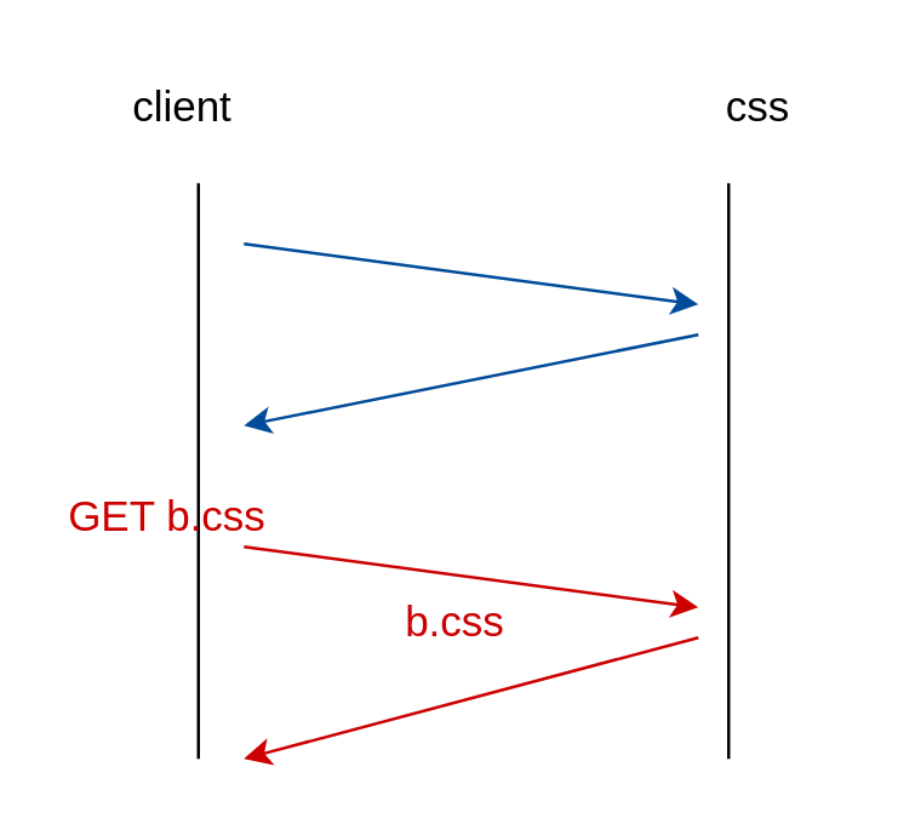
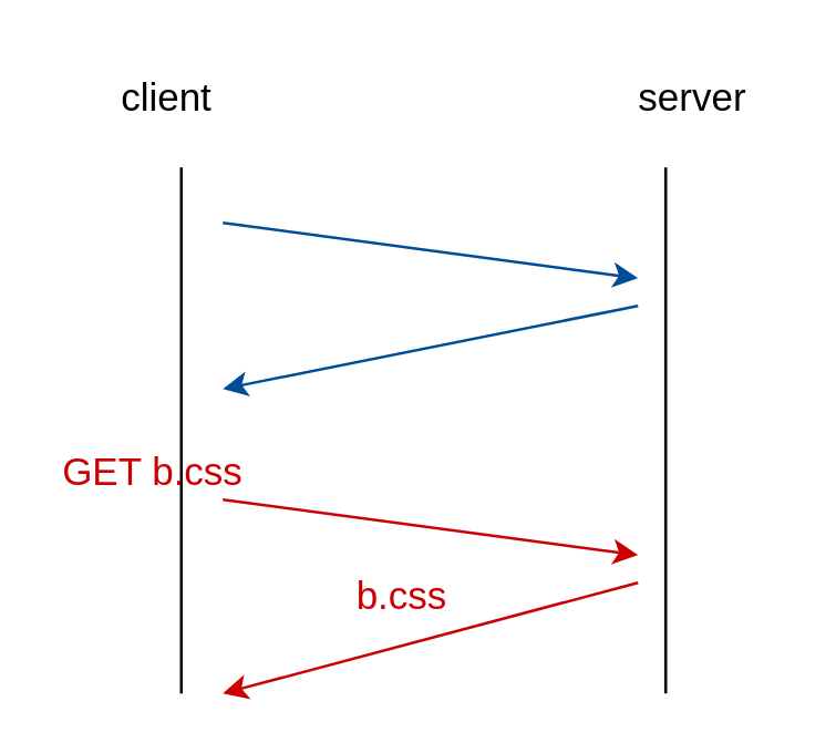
  <mxCell id="0" />
  <mxCell id="1" parent="0" />
  <mxCell id="2" value="" style="endArrow=none;html=1;" edge="1" parent="1"><mxGeometry width="50" height="50" relative="1" as="geometry"><mxPoint x="65" y="250" as="sourcePoint" /><mxPoint x="65" y="60" as="targetPoint" /></mxGeometry></mxCell>
  <mxCell id="3" value="" style="endArrow=none;html=1;" edge="1" parent="1"><mxGeometry width="50" height="50" relative="1" as="geometry"><mxPoint x="240" y="250" as="sourcePoint" /><mxPoint x="240" y="60" as="targetPoint" /></mxGeometry></mxCell>
  <mxCell id="4" value="" style="endArrow=classic;html=1;strokeColor=#004C99;" edge="1" parent="1"><mxGeometry width="50" height="50" relative="1" as="geometry"><mxPoint x="80" y="80" as="sourcePoint" /><mxPoint x="230" y="100" as="targetPoint" /></mxGeometry></mxCell>
  <mxCell id="5" value="" style="endArrow=none;html=1;startArrow=classic;startFill=1;endFill=0;fontColor=#66B2FF;strokeColor=#004C99;" edge="1" parent="1"><mxGeometry width="50" height="50" relative="1" as="geometry"><mxPoint x="80" y="140" as="sourcePoint" /><mxPoint x="230" y="110" as="targetPoint" /></mxGeometry></mxCell>
  <mxCell id="6" value="client" style="text;html=1;strokeColor=none;fillColor=none;align=center;verticalAlign=middle;whiteSpace=wrap;rounded=0;fontSize=14;" vertex="1" parent="1"><mxGeometry x="30" y="20" width="60" height="30" as="geometry" /></mxCell>
- <mxCell id="7" value="css" style="text;html=1;strokeColor=none;fillColor=none;align=center;verticalAlign=middle;whiteSpace=wrap;rounded=0;fontSize=14;" vertex="1" parent="1"><mxGeometry x="220" y="20" width="60" height="30" as="geometry" /></mxCell>
+ <mxCell id="7" value="server" style="text;html=1;strokeColor=none;fillColor=none;align=center;verticalAlign=middle;whiteSpace=wrap;rounded=0;fontSize=14;" vertex="1" parent="1"><mxGeometry x="220" y="20" width="60" height="30" as="geometry" /></mxCell>
  <mxCell id="8" value="" style="endArrow=classic;html=1;strokeColor=#CC0000;fontColor=#FF6666;" edge="1" parent="1"><mxGeometry width="50" height="50" relative="1" as="geometry"><mxPoint x="80" y="180" as="sourcePoint" /><mxPoint x="230" y="200" as="targetPoint" /></mxGeometry></mxCell>
  <mxCell id="9" value="" style="endArrow=none;html=1;startArrow=classic;startFill=1;endFill=0;fontColor=#FF6666;strokeColor=#CC0000;" edge="1" parent="1"><mxGeometry width="50" height="50" relative="1" as="geometry"><mxPoint x="80" y="250" as="sourcePoint" /><mxPoint x="230" y="210" as="targetPoint" /></mxGeometry></mxCell>
  <mxCell id="10" value="&lt;font style=&quot;font-size: 14px&quot;&gt;GET b.css&lt;/font&gt;" style="text;html=1;strokeColor=none;fillColor=none;align=center;verticalAlign=middle;whiteSpace=wrap;rounded=0;fontColor=#CC0000;" vertex="1" parent="1"><mxGeometry x="20" y="155" width="70" height="30" as="geometry" /></mxCell>
- <mxCell id="11" value="&lt;font style=&quot;font-size: 14px&quot;&gt;b.css&lt;/font&gt;" style="text;html=1;strokeColor=none;fillColor=none;align=center;verticalAlign=middle;whiteSpace=wrap;rounded=0;fontColor=#CC0000;" vertex="1" parent="1"><mxGeometry x="115" y="190" width="70" height="30" as="geometry" /></mxCell>
+ <mxCell id="11" value="&lt;font style=&quot;font-size: 14px&quot;&gt;b.css&lt;/font&gt;" style="text;html=1;strokeColor=none;fillColor=none;align=center;verticalAlign=middle;whiteSpace=wrap;rounded=0;fontColor=#CC0000;" vertex="1" parent="1"><mxGeometry x="110" y="200" width="70" height="30" as="geometry" /></mxCell>
